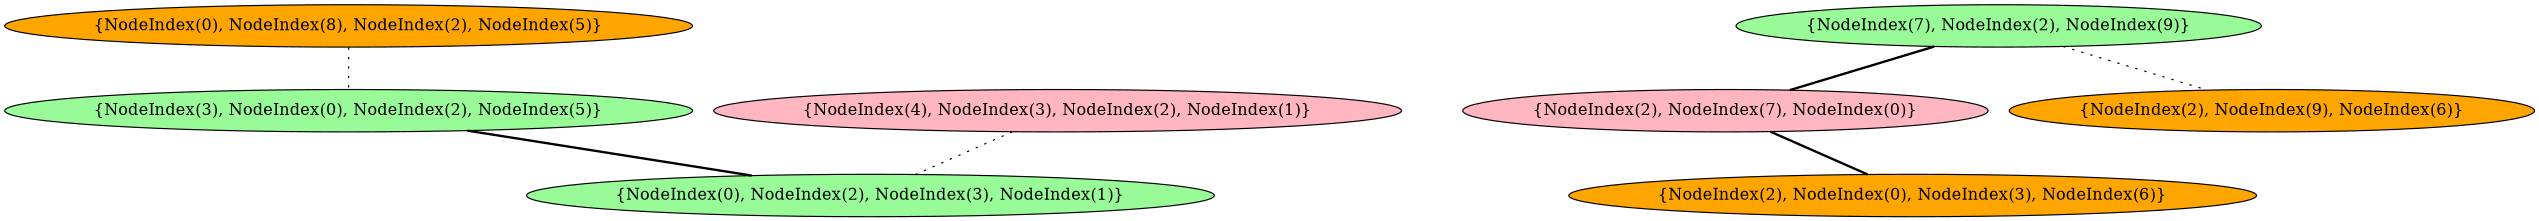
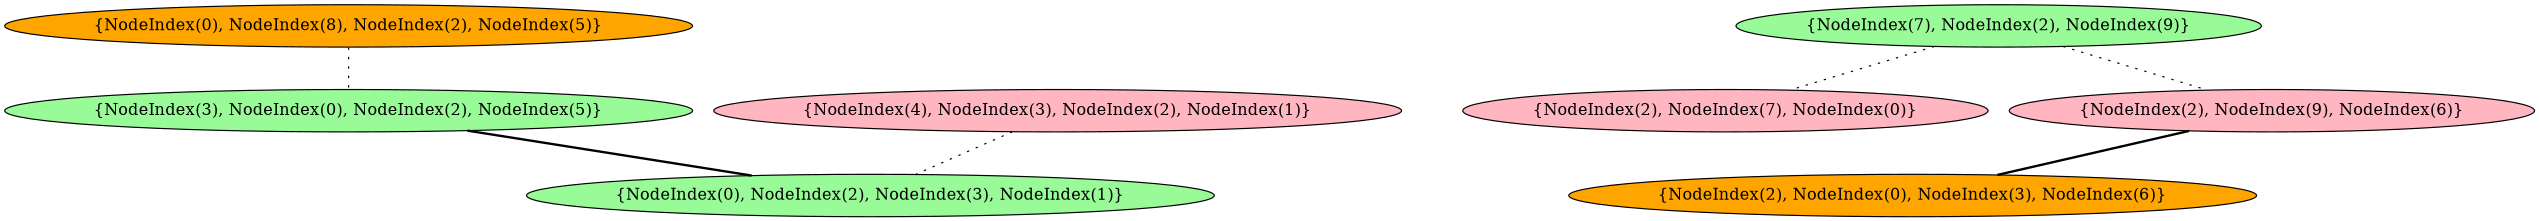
  graph {
    node [fillcolor=palegreen style=filled]
    edge [style=bold]
    n1 [label="{NodeIndex(0), NodeIndex(2), NodeIndex(3), NodeIndex(1)}"]
    n2 [label="{NodeIndex(3), NodeIndex(0), NodeIndex(2), NodeIndex(5)}"]
    n3 [fillcolor=orange label="{NodeIndex(2), NodeIndex(0), NodeIndex(3), NodeIndex(6)}"]
    n4 [fillcolor=lightpink label="{NodeIndex(2), NodeIndex(7), NodeIndex(0)}"]
    n5 [fillcolor=orange label="{NodeIndex(0), NodeIndex(8), NodeIndex(2), NodeIndex(5)}"]
    n6 [fillcolor=lightpink label="{NodeIndex(4), NodeIndex(3), NodeIndex(2), NodeIndex(1)}"]
-   n7 [fillcolor=orange label="{NodeIndex(2), NodeIndex(9), NodeIndex(6)}"]
+   n7 [fillcolor=lightpink label="{NodeIndex(2), NodeIndex(9), NodeIndex(6)}"]
    n8 [label="{NodeIndex(7), NodeIndex(2), NodeIndex(9)}"]
    n2 -- n1
-   n4 -- n3
+   n7 -- n3
    n5 -- n2 [style=dotted]
    n6 -- n1 [style=dotted]
-   n8 -- n4
+   n8 -- n4 [style=dotted]
    n8 -- n7 [style=dotted]
  }
